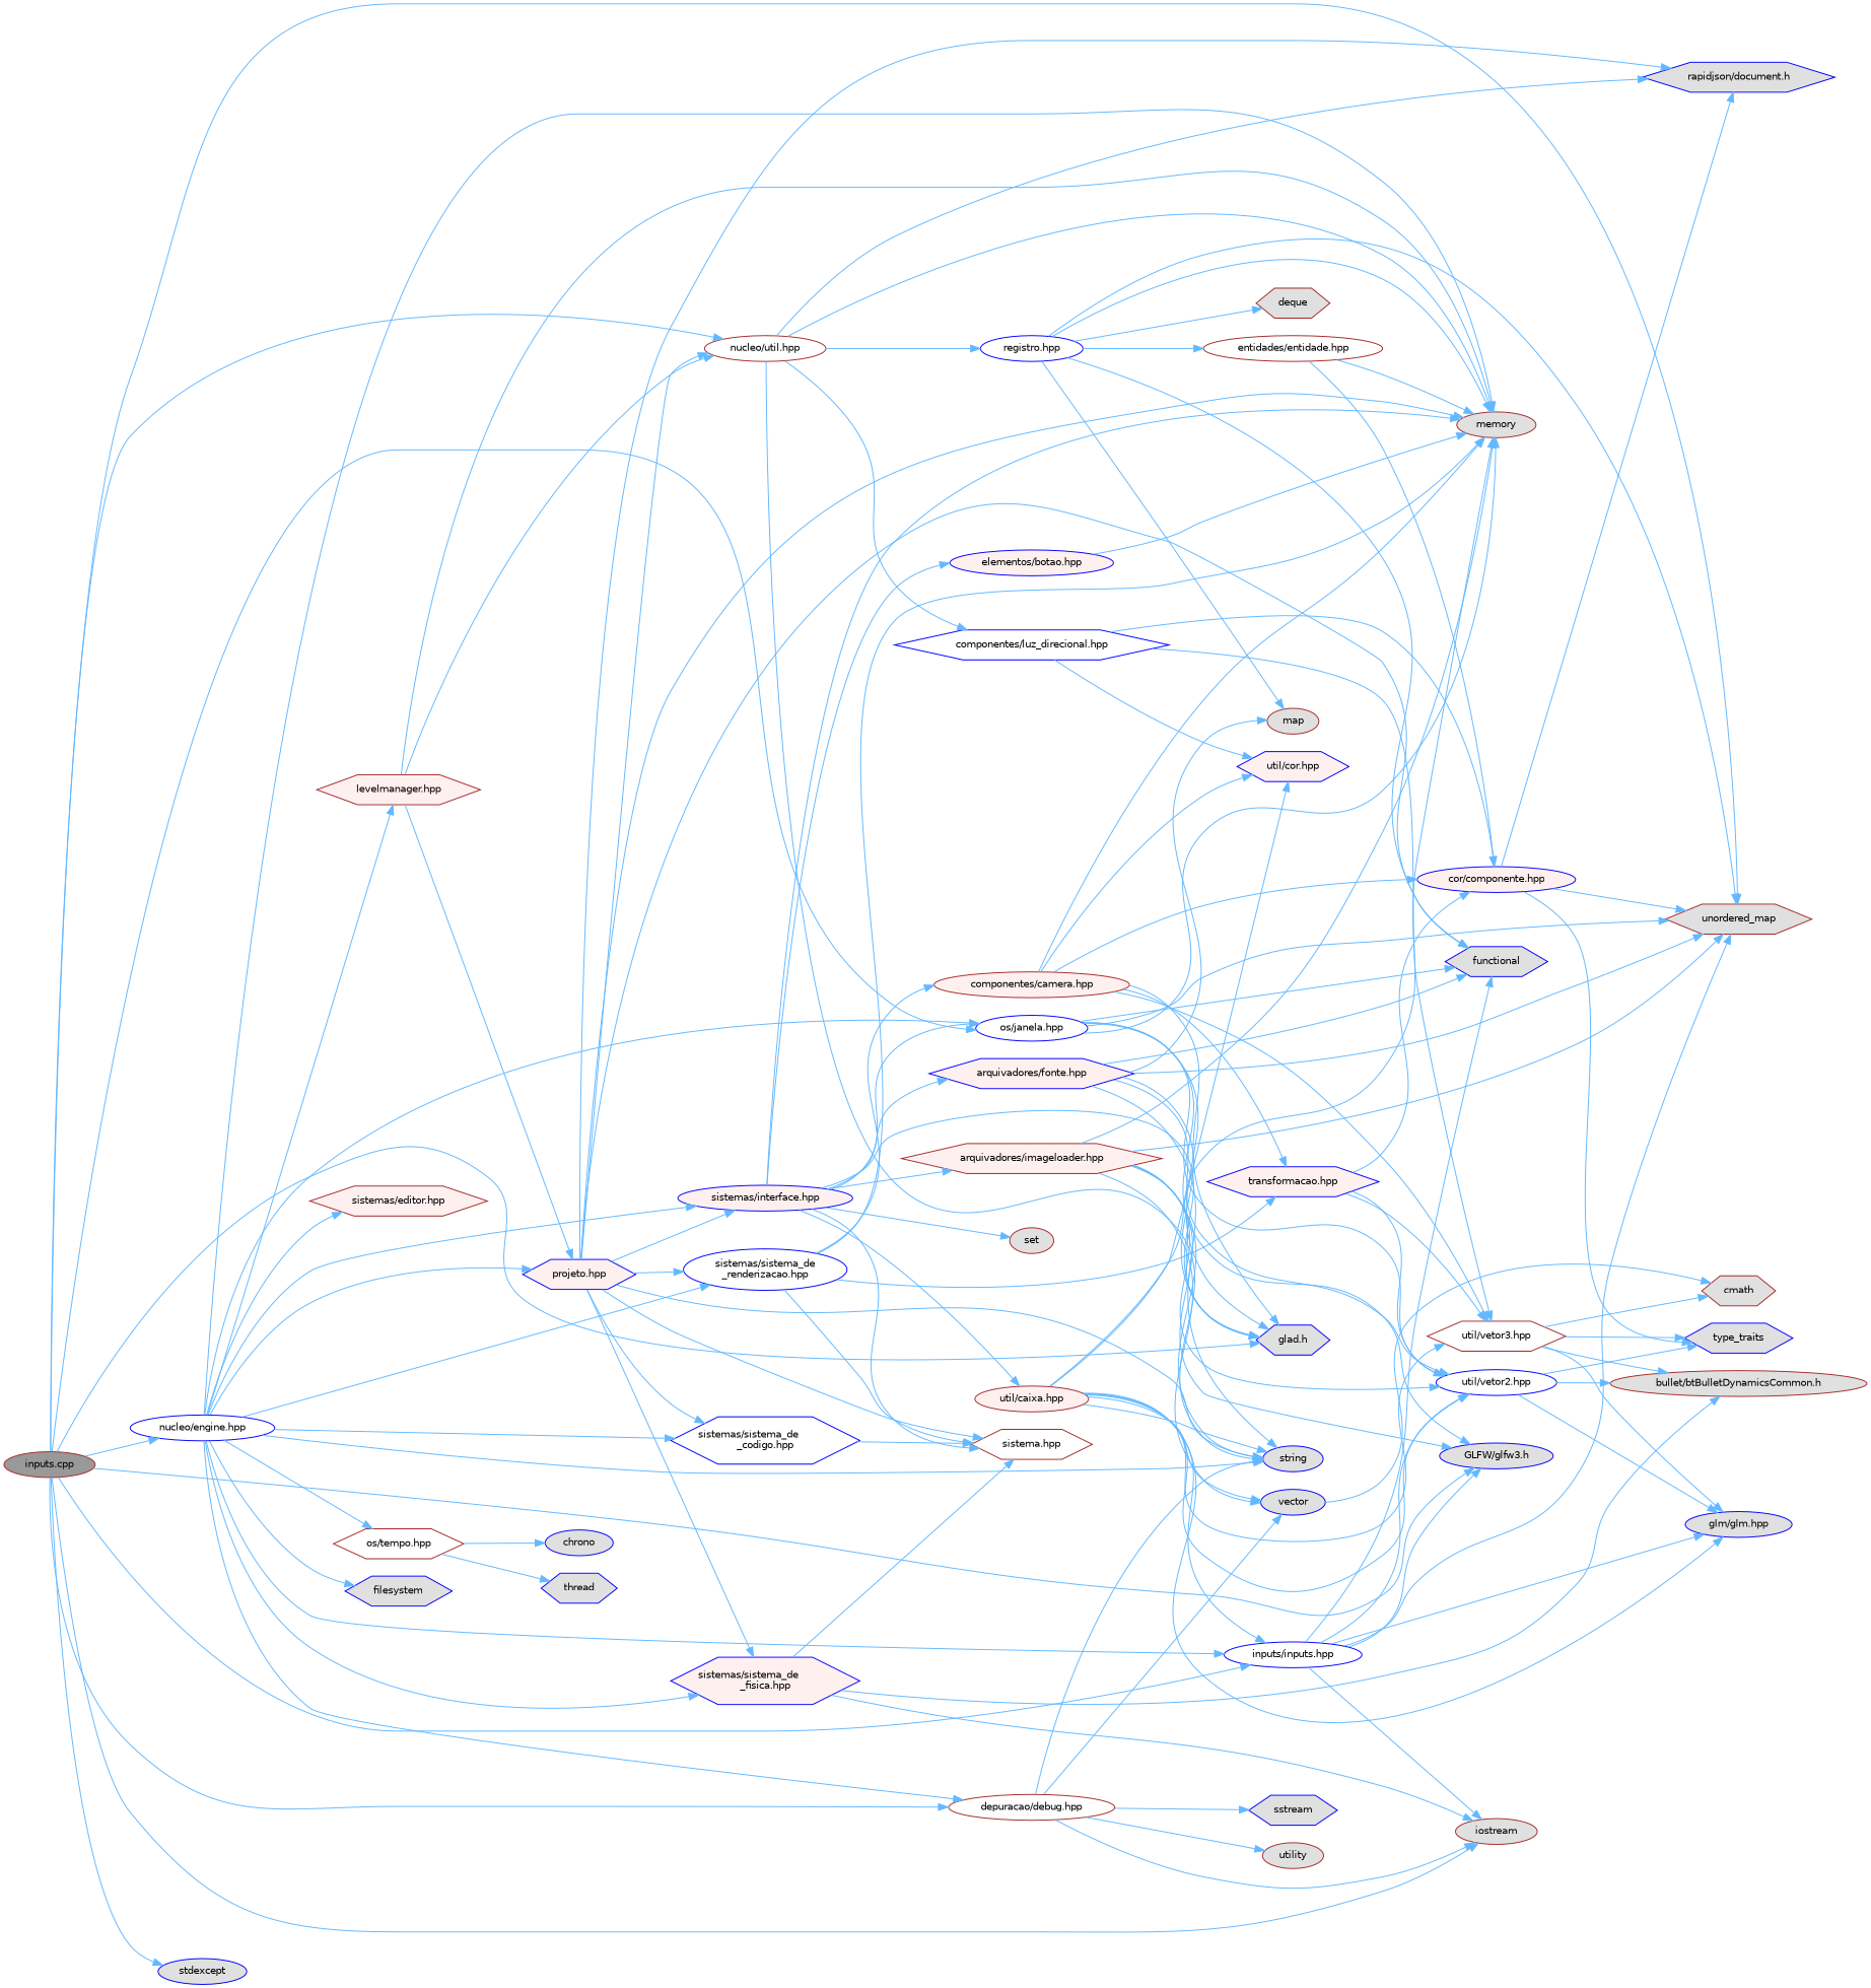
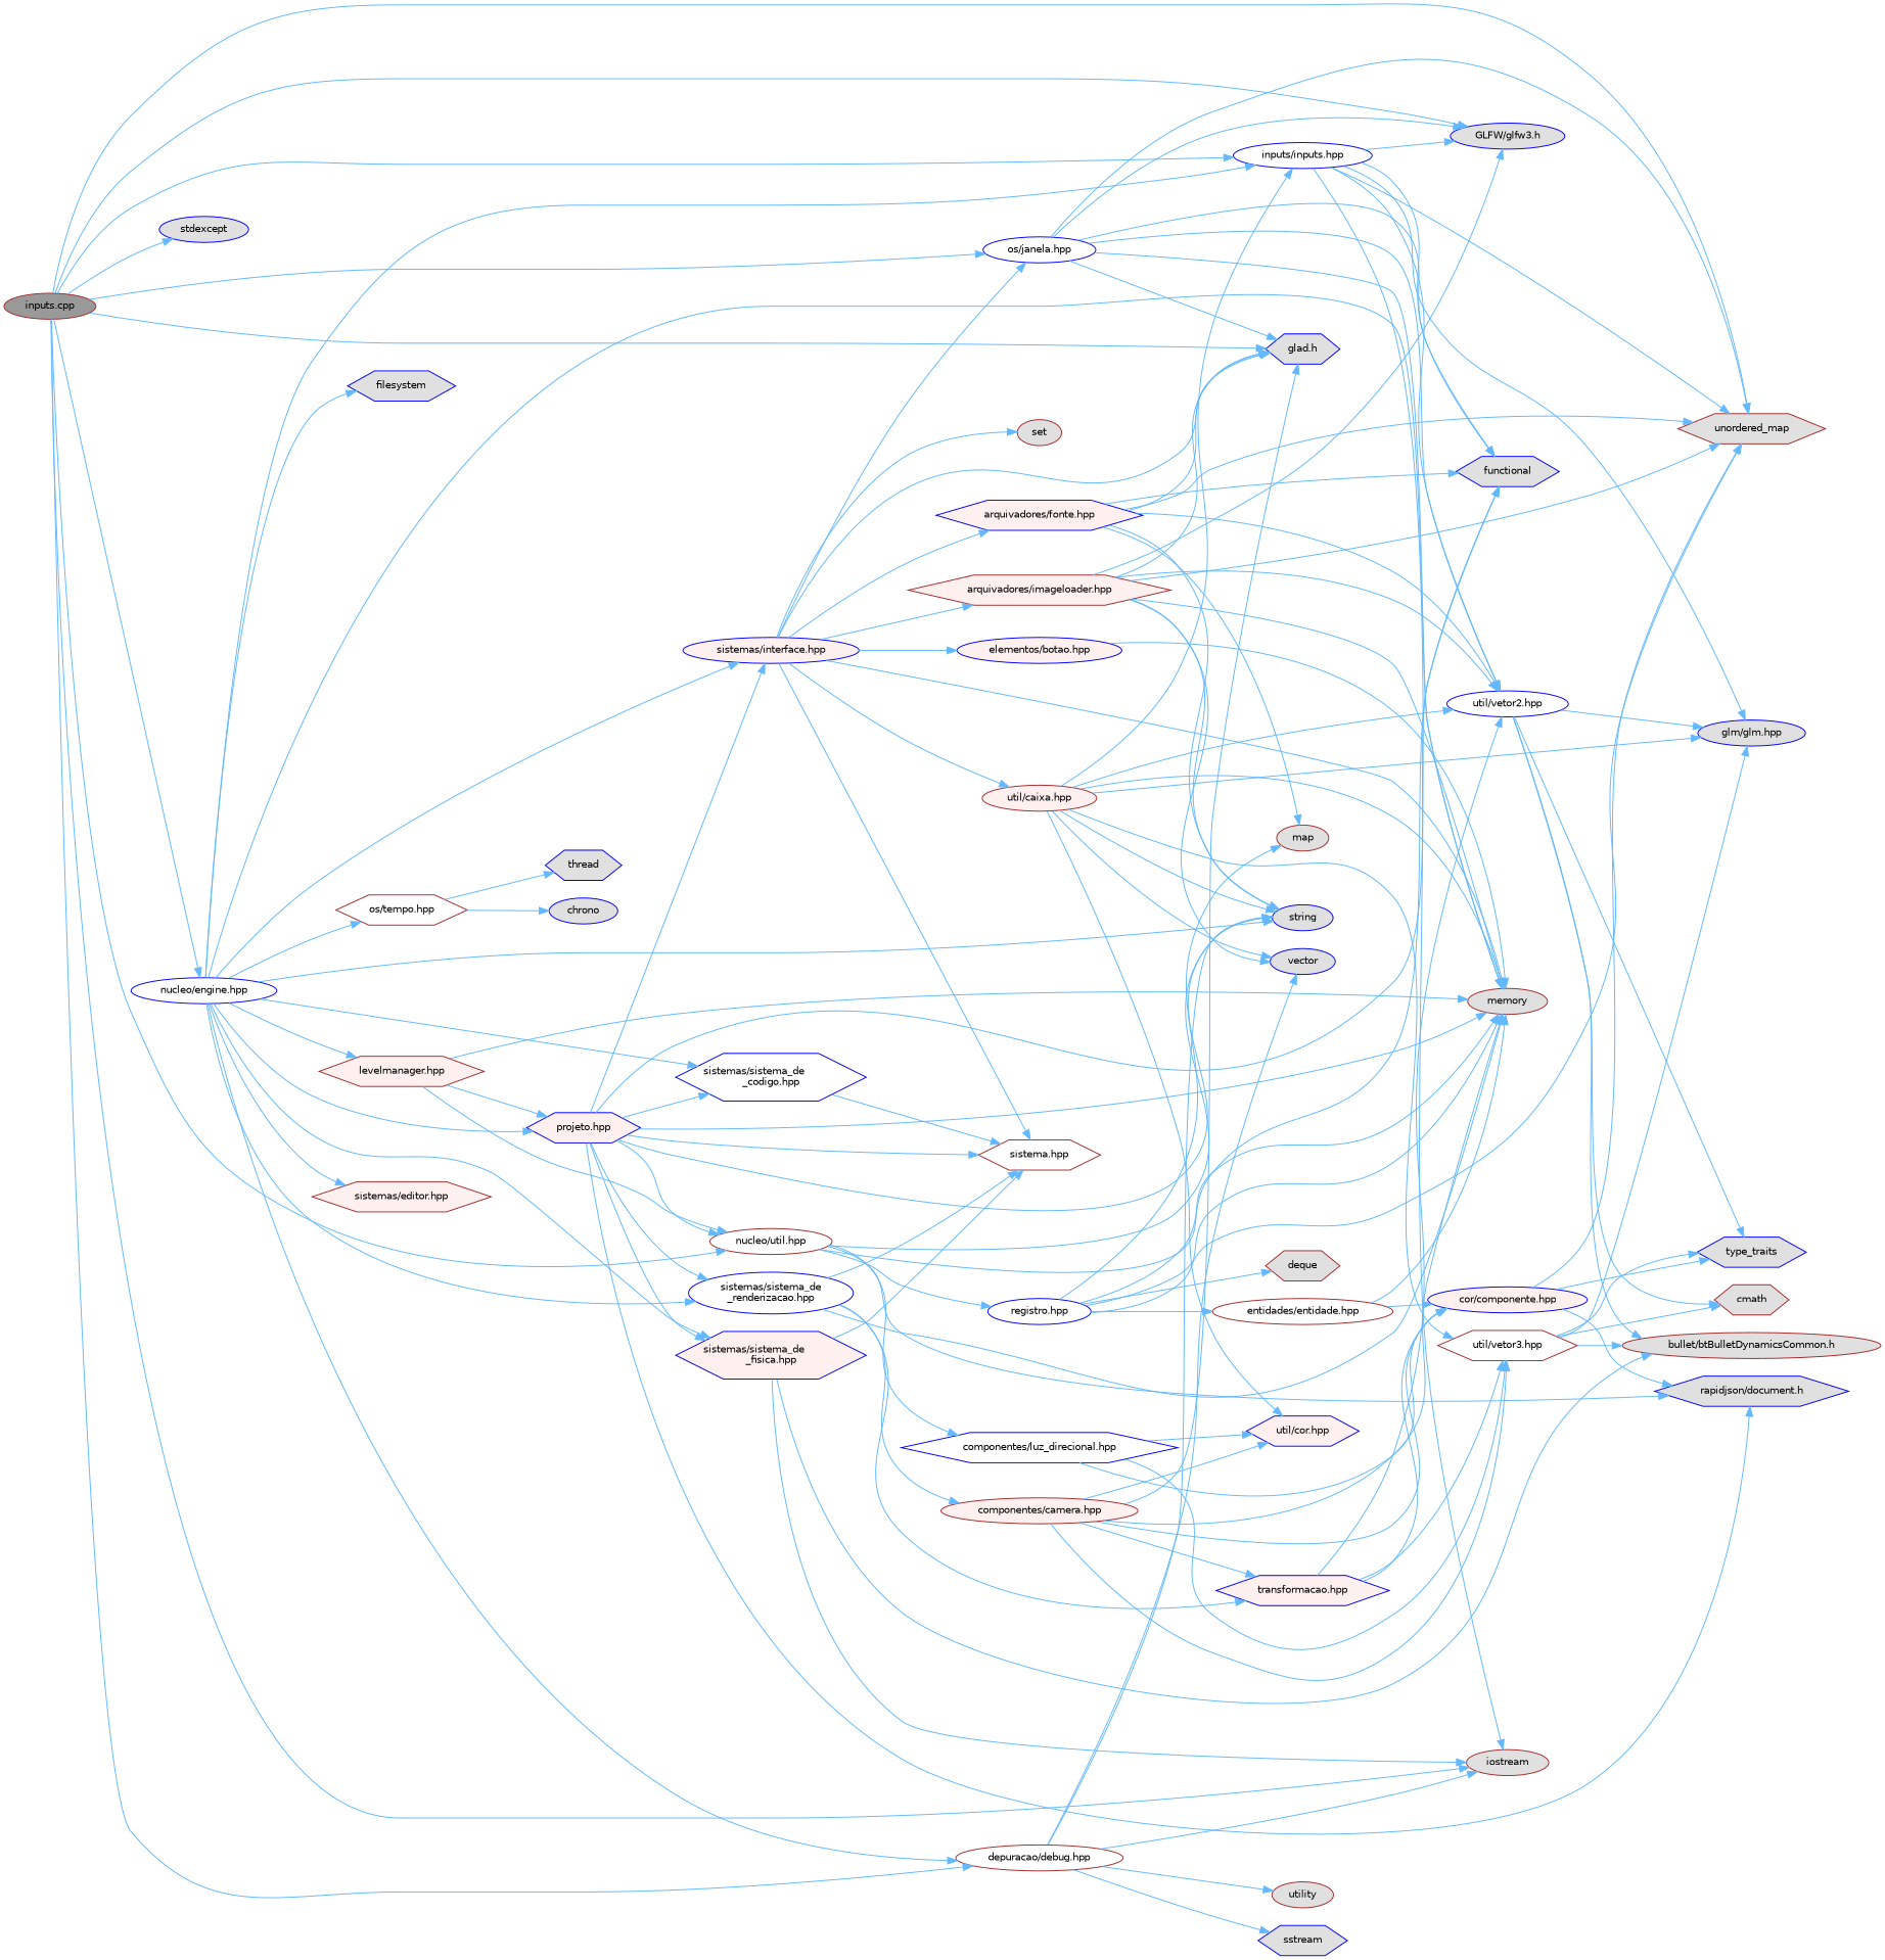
  digraph {
    rankdir=LR
    node [color=blue fillcolor="#E0E0E0" fontname=Helvetica fontsize=10 shape=ellipse style=filled]
    edge [color=steelblue1 fontname=Helvetica fontsize=10 labelfontname=Helvetica labelfontsize=10 style=solid]
    n1 [color=brown fillcolor=grey60 fontcolor=black height=0.2 label="inputs.cpp" width=0.4]
    n2 [height=0.2 label="glad.h" shape=hexagon width=0.4]
    n3 [color=brown height=0.2 label=iostream width=0.4]
    n4 [color=brown height=0.2 label=unordered_map shape=hexagon width=0.4]
    n5 [height=0.2 label=stdexcept width=0.4]
    n6 [height=0.2 label="GLFW/glfw3.h" width=0.4]
    n7 [fillcolor=white height=0.2 label="inputs/inputs.hpp" width=0.4]
    n8 [color=brown fillcolor=white height=0.2 label="depuracao/debug.hpp" width=0.4]
    n9 [color=brown fillcolor=white height=0.2 label="nucleo/util.hpp" width=0.4]
    n10 [fillcolor=white height=0.2 label="nucleo/engine.hpp" width=0.4]
    n11 [fillcolor=white height=0.2 label="os/janela.hpp" width=0.4]
    n12 [height=0.2 label=functional shape=hexagon width=0.4]
    n13 [height=0.2 label="glm/glm.hpp" width=0.4]
    n14 [fillcolor=white height=0.2 label="util/vetor2.hpp" width=0.4]
    n15 [height=0.2 label=vector width=0.4]
    n16 [color=brown height=0.2 label=utility width=0.4]
    n17 [height=0.2 label=string width=0.4]
    n18 [height=0.2 label=sstream shape=hexagon width=0.4]
    n19 [color=brown height=0.2 label=memory width=0.4]
    n20 [height=0.2 label="rapidjson/document.h" shape=hexagon width=0.4]
    n21 [fillcolor=white height=0.2 label="registro.hpp" width=0.4]
    n22 [fillcolor=white height=0.2 label="componentes/luz_direcional.hpp" shape=hexagon width=0.4]
    n23 [height=0.2 label=filesystem shape=hexagon width=0.4]
    n24 [color=brown fillcolor=white height=0.2 label="os/tempo.hpp" shape=hexagon width=0.4]
    n25 [fillcolor=white height=0.2 label="sistemas/sistema_de\l_renderizacao.hpp" width=0.4]
    n26 [fillcolor="#FFF0F0" height=0.2 label="sistemas/interface.hpp" width=0.4]
    n27 [fillcolor=white height=0.2 label="sistemas/sistema_de\l_codigo.hpp" shape=hexagon width=0.4]
    n28 [fillcolor="#FFF0F0" height=0.2 label="sistemas/sistema_de\l_fisica.hpp" shape=hexagon width=0.4]
    n29 [color=brown fillcolor="#FFF0F0" height=0.2 label="levelmanager.hpp" shape=hexagon width=0.4]
    n30 [fillcolor="#FFF0F0" height=0.2 label="projeto.hpp" shape=hexagon width=0.4]
    n31 [color=brown fillcolor="#FFF0F0" height=0.2 label="sistemas/editor.hpp" shape=hexagon width=0.4]
    n32 [color=brown height=0.2 label=cmath shape=hexagon width=0.4]
    n33 [height=0.2 label=type_traits shape=hexagon width=0.4]
    n34 [color=brown height=0.2 label="bullet/btBulletDynamicsCommon.h" width=0.4]
    n35 [color=brown height=0.2 label=map width=0.4]
    n36 [color=brown height=0.2 label=deque shape=hexagon width=0.4]
    n37 [color=brown fillcolor=white height=0.2 label="entidades/entidade.hpp" width=0.4]
    n38 [fillcolor="#FFF0F0" height=0.2 label="cor/componente.hpp" width=0.4]
    n39 [color=brown fillcolor=white height=0.2 label="util/vetor3.hpp" shape=hexagon width=0.4]
    n40 [fillcolor="#FFF0F0" height=0.2 label="util/cor.hpp" shape=hexagon width=0.4]
    n41 [height=0.2 label=thread shape=hexagon width=0.4]
    n42 [height=0.2 label=chrono width=0.4]
    n43 [color=brown fillcolor=white height=0.2 label="sistema.hpp" shape=hexagon width=0.4]
    n44 [color=brown fillcolor="#FFF0F0" height=0.2 label="componentes/camera.hpp" width=0.4]
    n45 [fillcolor="#FFF0F0" height=0.2 label="transformacao.hpp" shape=hexagon width=0.4]
    n46 [color=brown height=0.2 label=set width=0.4]
    n47 [color=brown fillcolor="#FFF0F0" height=0.2 label="arquivadores/imageloader.hpp" shape=hexagon width=0.4]
    n48 [fillcolor="#FFF0F0" height=0.2 label="arquivadores/fonte.hpp" shape=hexagon width=0.4]
    n49 [color=brown fillcolor="#FFF0F0" height=0.2 label="util/caixa.hpp" width=0.4]
    n50 [fillcolor="#FFF0F0" height=0.2 label="elementos/botao.hpp" width=0.4]
    n1 -> n2
    n1 -> n3
    n1 -> n4
    n1 -> n5
    n1 -> n6
    n1 -> n7
    n1 -> n8
    n1 -> n9
    n1 -> n10
    n1 -> n11
    n7 -> n3
    n7 -> n4
    n7 -> n6
    n7 -> n12
    n7 -> n13
    n7 -> n14
    n8 -> n3
    n8 -> n15
    n8 -> n16
    n8 -> n17
    n8 -> n18
    n9 -> n17
    n9 -> n19
    n9 -> n20
    n9 -> n21
    n9 -> n22
    n10 -> n7
    n10 -> n8
-   n10 -> n11
    n10 -> n17
    n10 -> n19
    n10 -> n23
    n10 -> n24
    n10 -> n25
    n10 -> n26
    n10 -> n27
    n10 -> n28
    n10 -> n29
    n10 -> n30
    n10 -> n31
    n11 -> n2
    n11 -> n4
    n11 -> n6
    n11 -> n12
    n11 -> n14
    n11 -> n19
    n14 -> n13
-   n15 -> n32
+   n14 -> n32
    n14 -> n33
    n14 -> n34
    n21 -> n4
    n21 -> n12
    n21 -> n19
    n21 -> n35
    n21 -> n36
    n21 -> n37
    n22 -> n38
    n22 -> n39
    n22 -> n40
    n24 -> n41
    n24 -> n42
    n25 -> n19
    n25 -> n43
    n25 -> n44
    n25 -> n45
    n26 -> n2
    n26 -> n11
    n26 -> n19
    n26 -> n43
    n26 -> n46
    n26 -> n47
    n26 -> n48
    n26 -> n49
    n26 -> n50
    n27 -> n43
    n28 -> n3
    n28 -> n34
    n28 -> n43
    n29 -> n9
    n29 -> n19
    n29 -> n30
    n30 -> n9
    n30 -> n12
    n30 -> n17
    n30 -> n19
    n30 -> n20
    n30 -> n25
    n30 -> n26
    n30 -> n27
    n30 -> n28
    n30 -> n43
    n37 -> n19
    n37 -> n38
    n38 -> n4
    n38 -> n20
    n38 -> n33
    n39 -> n13
    n39 -> n32
    n39 -> n33
    n39 -> n34
    n44 -> n2
    n44 -> n19
    n44 -> n38
    n44 -> n39
    n44 -> n40
    n44 -> n45
    n45 -> n14
    n45 -> n38
    n45 -> n39
    n47 -> n2
    n47 -> n4
    n47 -> n6
    n47 -> n14
    n47 -> n15
    n47 -> n17
    n47 -> n19
    n48 -> n2
    n48 -> n4
    n48 -> n12
    n48 -> n14
    n48 -> n17
    n48 -> n35
    n49 -> n7
    n49 -> n13
    n49 -> n14
    n49 -> n15
    n49 -> n17
    n49 -> n19
    n49 -> n39
    n49 -> n40
    n50 -> n19
  }
